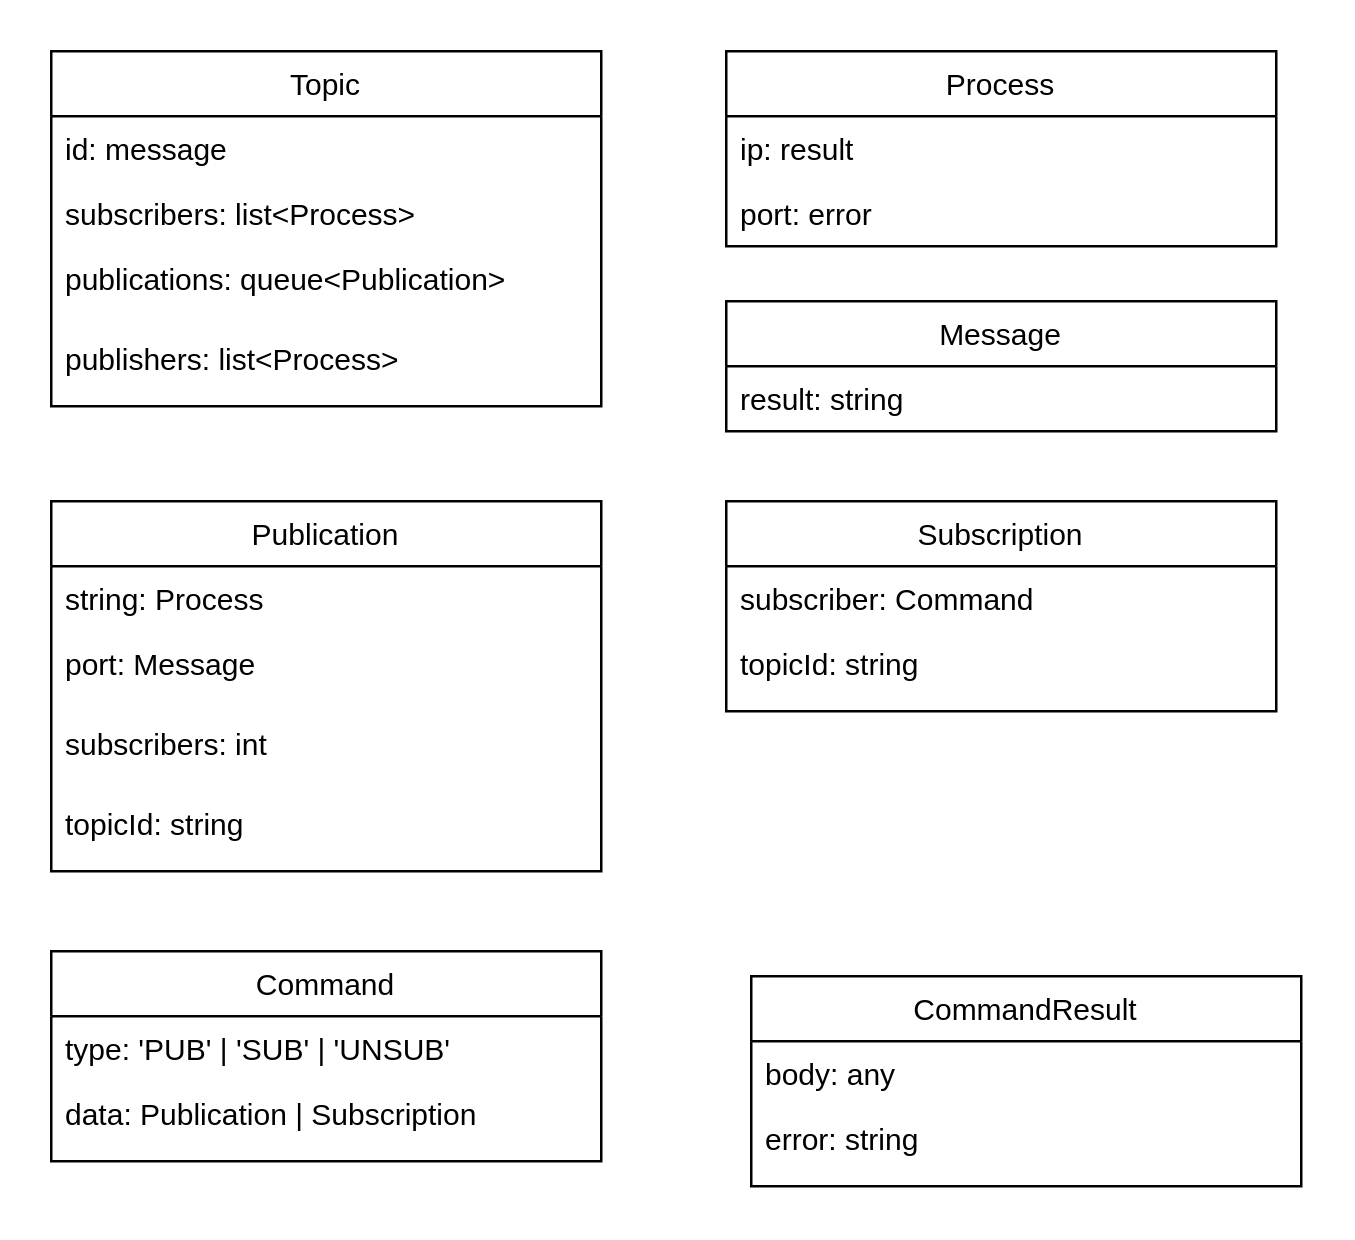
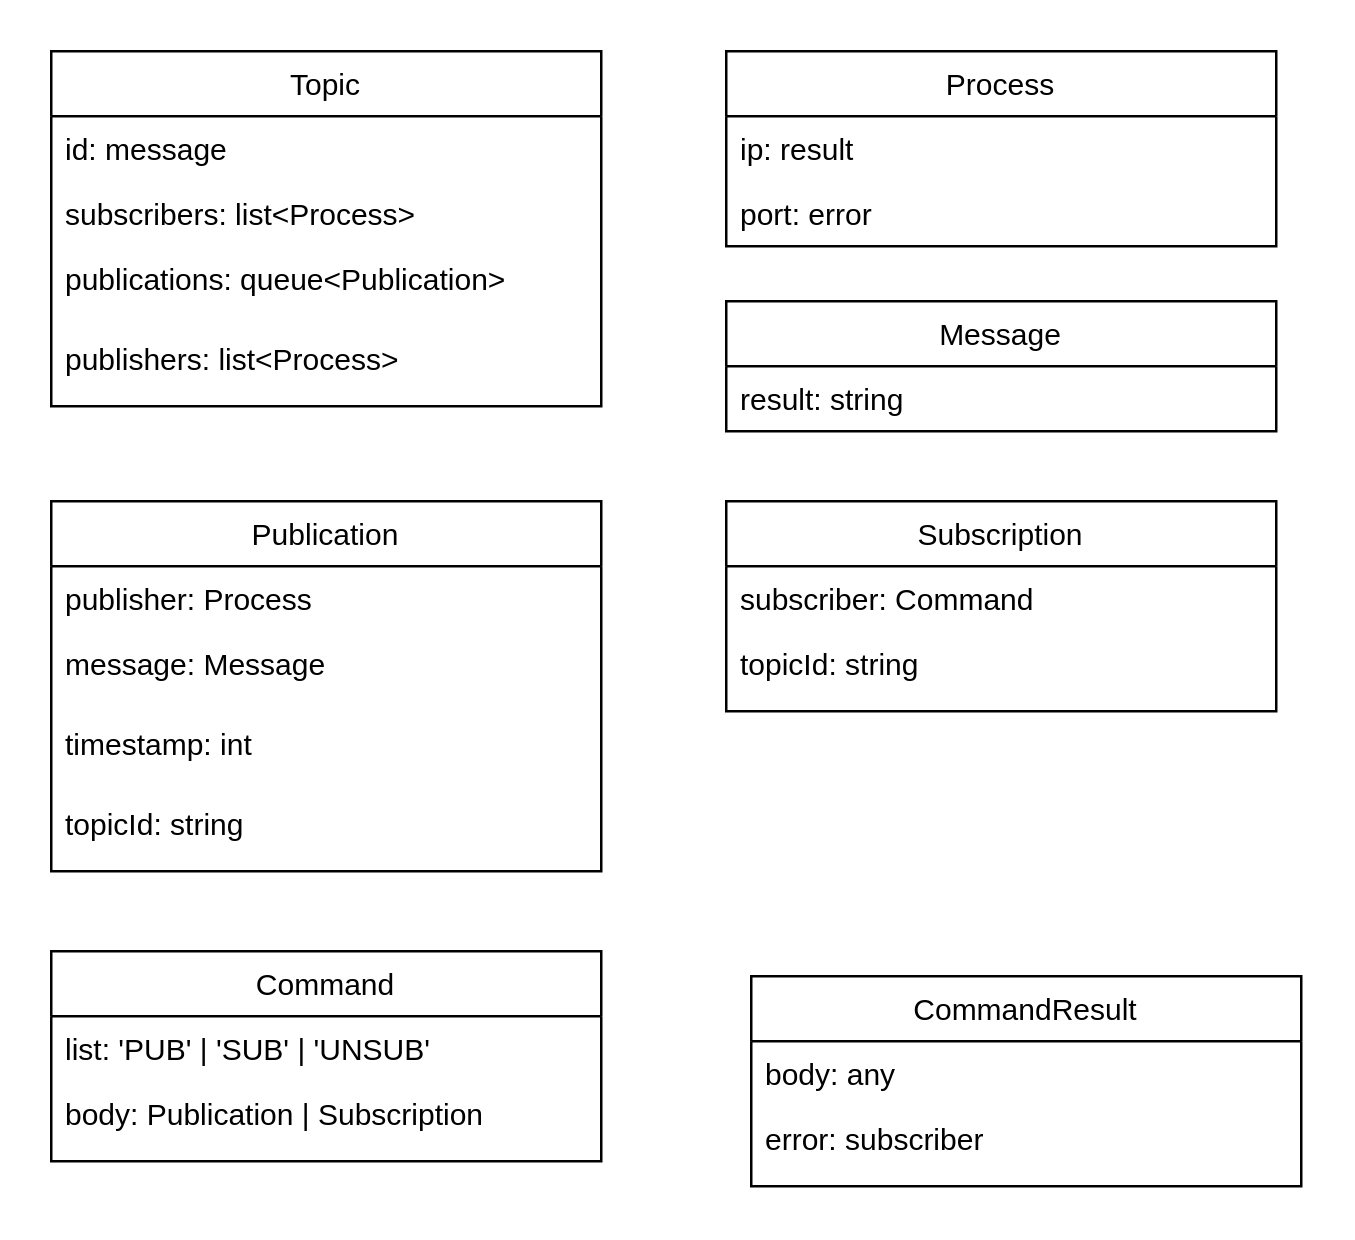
  <mxCell id="0" />
  <mxCell id="1" parent="0" />
  <mxCell id="2" value="Topic" style="swimlane;fontStyle=0;childLayout=stackLayout;horizontal=1;startSize=26;fillColor=none;horizontalStack=0;resizeParent=1;resizeParentMax=0;resizeLast=0;collapsible=1;marginBottom=0;" parent="1" vertex="1"><mxGeometry x="20" y="20" width="220" height="142" as="geometry" /></mxCell>
  <mxCell id="3" value="id: message" style="text;strokeColor=none;fillColor=none;align=left;verticalAlign=top;spacingLeft=4;spacingRight=4;overflow=hidden;rotatable=0;points=[[0,0.5],[1,0.5]];portConstraint=eastwest;" parent="2" vertex="1"><mxGeometry y="26" width="220" height="26" as="geometry" /></mxCell>
  <mxCell id="4" value="subscribers: list&lt;Process&gt;" style="text;strokeColor=none;fillColor=none;align=left;verticalAlign=top;spacingLeft=4;spacingRight=4;overflow=hidden;rotatable=0;points=[[0,0.5],[1,0.5]];portConstraint=eastwest;" parent="2" vertex="1"><mxGeometry y="52" width="220" height="26" as="geometry" /></mxCell>
  <mxCell id="5" value="publications: queue&lt;Publication&gt;" style="text;strokeColor=none;fillColor=none;align=left;verticalAlign=top;spacingLeft=4;spacingRight=4;overflow=hidden;rotatable=0;points=[[0,0.5],[1,0.5]];portConstraint=eastwest;" parent="2" vertex="1"><mxGeometry y="78" width="220" height="32" as="geometry" /></mxCell>
  <mxCell id="6" value="publishers: list&lt;Process&gt;" style="text;strokeColor=none;fillColor=none;align=left;verticalAlign=top;spacingLeft=4;spacingRight=4;overflow=hidden;rotatable=0;points=[[0,0.5],[1,0.5]];portConstraint=eastwest;" parent="2" vertex="1"><mxGeometry y="110" width="220" height="32" as="geometry" /></mxCell>
  <mxCell id="7" value="Process" style="swimlane;fontStyle=0;childLayout=stackLayout;horizontal=1;startSize=26;fillColor=none;horizontalStack=0;resizeParent=1;resizeParentMax=0;resizeLast=0;collapsible=1;marginBottom=0;" parent="1" vertex="1"><mxGeometry x="290" y="20" width="220" height="78" as="geometry" /></mxCell>
  <mxCell id="8" value="ip: result" style="text;strokeColor=none;fillColor=none;align=left;verticalAlign=top;spacingLeft=4;spacingRight=4;overflow=hidden;rotatable=0;points=[[0,0.5],[1,0.5]];portConstraint=eastwest;" parent="7" vertex="1"><mxGeometry y="26" width="220" height="26" as="geometry" /></mxCell>
  <mxCell id="9" value="port: error" style="text;strokeColor=none;fillColor=none;align=left;verticalAlign=top;spacingLeft=4;spacingRight=4;overflow=hidden;rotatable=0;points=[[0,0.5],[1,0.5]];portConstraint=eastwest;" parent="7" vertex="1"><mxGeometry y="52" width="220" height="26" as="geometry" /></mxCell>
  <mxCell id="10" value="Publication" style="swimlane;fontStyle=0;childLayout=stackLayout;horizontal=1;startSize=26;fillColor=none;horizontalStack=0;resizeParent=1;resizeParentMax=0;resizeLast=0;collapsible=1;marginBottom=0;" parent="1" vertex="1"><mxGeometry x="20" y="200" width="220" height="148" as="geometry" /></mxCell>
- <mxCell id="11" value="string: Process" style="text;strokeColor=none;fillColor=none;align=left;verticalAlign=top;spacingLeft=4;spacingRight=4;overflow=hidden;rotatable=0;points=[[0,0.5],[1,0.5]];portConstraint=eastwest;" parent="10" vertex="1"><mxGeometry y="26" width="220" height="26" as="geometry" /></mxCell>
- <mxCell id="12" value="port: Message" style="text;strokeColor=none;fillColor=none;align=left;verticalAlign=top;spacingLeft=4;spacingRight=4;overflow=hidden;rotatable=0;points=[[0,0.5],[1,0.5]];portConstraint=eastwest;" parent="10" vertex="1"><mxGeometry y="52" width="220" height="32" as="geometry" /></mxCell>
- <mxCell id="13" value="subscribers: int" style="text;strokeColor=none;fillColor=none;align=left;verticalAlign=top;spacingLeft=4;spacingRight=4;overflow=hidden;rotatable=0;points=[[0,0.5],[1,0.5]];portConstraint=eastwest;" parent="10" vertex="1"><mxGeometry y="84" width="220" height="32" as="geometry" /></mxCell>
+ <mxCell id="11" value="publisher: Process" style="text;strokeColor=none;fillColor=none;align=left;verticalAlign=top;spacingLeft=4;spacingRight=4;overflow=hidden;rotatable=0;points=[[0,0.5],[1,0.5]];portConstraint=eastwest;" parent="10" vertex="1"><mxGeometry y="26" width="220" height="26" as="geometry" /></mxCell>
+ <mxCell id="12" value="message: Message" style="text;strokeColor=none;fillColor=none;align=left;verticalAlign=top;spacingLeft=4;spacingRight=4;overflow=hidden;rotatable=0;points=[[0,0.5],[1,0.5]];portConstraint=eastwest;" parent="10" vertex="1"><mxGeometry y="52" width="220" height="32" as="geometry" /></mxCell>
+ <mxCell id="13" value="timestamp: int" style="text;strokeColor=none;fillColor=none;align=left;verticalAlign=top;spacingLeft=4;spacingRight=4;overflow=hidden;rotatable=0;points=[[0,0.5],[1,0.5]];portConstraint=eastwest;" parent="10" vertex="1"><mxGeometry y="84" width="220" height="32" as="geometry" /></mxCell>
  <mxCell id="14" value="topicId: string" style="text;strokeColor=none;fillColor=none;align=left;verticalAlign=top;spacingLeft=4;spacingRight=4;overflow=hidden;rotatable=0;points=[[0,0.5],[1,0.5]];portConstraint=eastwest;" vertex="1" parent="10"><mxGeometry y="116" width="220" height="32" as="geometry" /></mxCell>
  <mxCell id="15" value="Message" style="swimlane;fontStyle=0;childLayout=stackLayout;horizontal=1;startSize=26;fillColor=none;horizontalStack=0;resizeParent=1;resizeParentMax=0;resizeLast=0;collapsible=1;marginBottom=0;" parent="1" vertex="1"><mxGeometry x="290" y="120" width="220" height="52" as="geometry" /></mxCell>
  <mxCell id="16" value="result: string" style="text;strokeColor=none;fillColor=none;align=left;verticalAlign=top;spacingLeft=4;spacingRight=4;overflow=hidden;rotatable=0;points=[[0,0.5],[1,0.5]];portConstraint=eastwest;" parent="15" vertex="1"><mxGeometry y="26" width="220" height="26" as="geometry" /></mxCell>
  <mxCell id="17" value="Subscription" style="swimlane;fontStyle=0;childLayout=stackLayout;horizontal=1;startSize=26;fillColor=none;horizontalStack=0;resizeParent=1;resizeParentMax=0;resizeLast=0;collapsible=1;marginBottom=0;" vertex="1" parent="1"><mxGeometry x="290" y="200" width="220" height="84" as="geometry" /></mxCell>
  <mxCell id="18" value="subscriber: Command" style="text;strokeColor=none;fillColor=none;align=left;verticalAlign=top;spacingLeft=4;spacingRight=4;overflow=hidden;rotatable=0;points=[[0,0.5],[1,0.5]];portConstraint=eastwest;" vertex="1" parent="17"><mxGeometry y="26" width="220" height="26" as="geometry" /></mxCell>
  <mxCell id="19" value="topicId: string" style="text;strokeColor=none;fillColor=none;align=left;verticalAlign=top;spacingLeft=4;spacingRight=4;overflow=hidden;rotatable=0;points=[[0,0.5],[1,0.5]];portConstraint=eastwest;" vertex="1" parent="17"><mxGeometry y="52" width="220" height="32" as="geometry" /></mxCell>
  <mxCell id="20" value="Command" style="swimlane;fontStyle=0;childLayout=stackLayout;horizontal=1;startSize=26;fillColor=none;horizontalStack=0;resizeParent=1;resizeParentMax=0;resizeLast=0;collapsible=1;marginBottom=0;" vertex="1" parent="1"><mxGeometry x="20" y="380" width="220" height="84" as="geometry" /></mxCell>
- <mxCell id="21" value="type: 'PUB' | 'SUB' | 'UNSUB' " style="text;strokeColor=none;fillColor=none;align=left;verticalAlign=top;spacingLeft=4;spacingRight=4;overflow=hidden;rotatable=0;points=[[0,0.5],[1,0.5]];portConstraint=eastwest;" vertex="1" parent="20"><mxGeometry y="26" width="220" height="26" as="geometry" /></mxCell>
- <mxCell id="22" value="data: Publication | Subscription" style="text;strokeColor=none;fillColor=none;align=left;verticalAlign=top;spacingLeft=4;spacingRight=4;overflow=hidden;rotatable=0;points=[[0,0.5],[1,0.5]];portConstraint=eastwest;" vertex="1" parent="20"><mxGeometry y="52" width="220" height="32" as="geometry" /></mxCell>
+ <mxCell id="21" value="list: 'PUB' | 'SUB' | 'UNSUB' " style="text;strokeColor=none;fillColor=none;align=left;verticalAlign=top;spacingLeft=4;spacingRight=4;overflow=hidden;rotatable=0;points=[[0,0.5],[1,0.5]];portConstraint=eastwest;" vertex="1" parent="20"><mxGeometry y="26" width="220" height="26" as="geometry" /></mxCell>
+ <mxCell id="22" value="body: Publication | Subscription" style="text;strokeColor=none;fillColor=none;align=left;verticalAlign=top;spacingLeft=4;spacingRight=4;overflow=hidden;rotatable=0;points=[[0,0.5],[1,0.5]];portConstraint=eastwest;" vertex="1" parent="20"><mxGeometry y="52" width="220" height="32" as="geometry" /></mxCell>
  <mxCell id="23" value="CommandResult" style="swimlane;fontStyle=0;childLayout=stackLayout;horizontal=1;startSize=26;fillColor=none;horizontalStack=0;resizeParent=1;resizeParentMax=0;resizeLast=0;collapsible=1;marginBottom=0;" vertex="1" parent="1"><mxGeometry x="300" y="390" width="220" height="84" as="geometry" /></mxCell>
  <mxCell id="24" value="body: any" style="text;strokeColor=none;fillColor=none;align=left;verticalAlign=top;spacingLeft=4;spacingRight=4;overflow=hidden;rotatable=0;points=[[0,0.5],[1,0.5]];portConstraint=eastwest;" vertex="1" parent="23"><mxGeometry y="26" width="220" height="26" as="geometry" /></mxCell>
- <mxCell id="25" value="error: string" style="text;strokeColor=none;fillColor=none;align=left;verticalAlign=top;spacingLeft=4;spacingRight=4;overflow=hidden;rotatable=0;points=[[0,0.5],[1,0.5]];portConstraint=eastwest;" vertex="1" parent="23"><mxGeometry y="52" width="220" height="32" as="geometry" /></mxCell>
+ <mxCell id="25" value="error: subscriber" style="text;strokeColor=none;fillColor=none;align=left;verticalAlign=top;spacingLeft=4;spacingRight=4;overflow=hidden;rotatable=0;points=[[0,0.5],[1,0.5]];portConstraint=eastwest;" vertex="1" parent="23"><mxGeometry y="52" width="220" height="32" as="geometry" /></mxCell>
